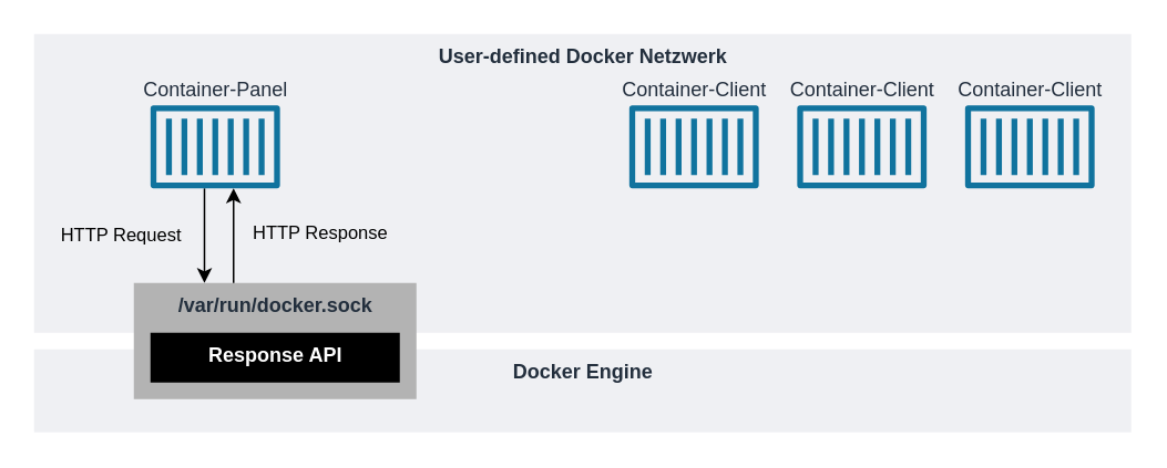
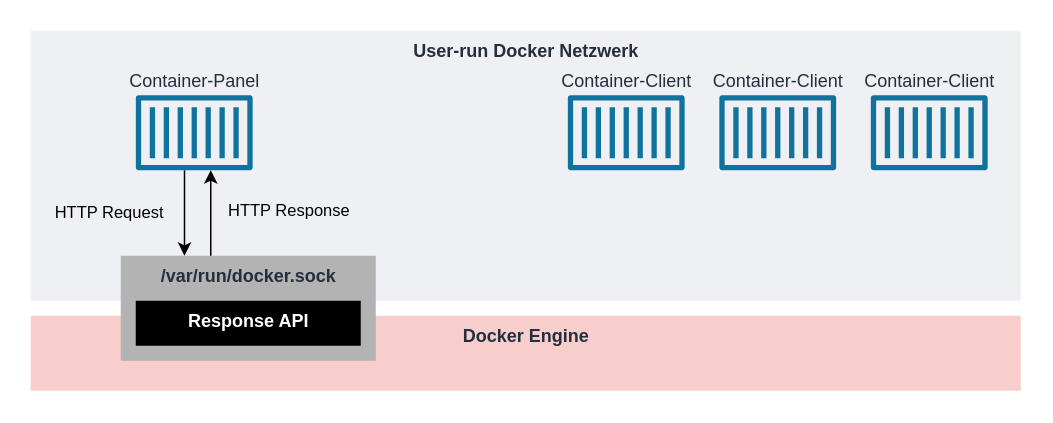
  <mxCell id="0" />
  <mxCell id="1" parent="0" />
- <mxCell id="2" value="&lt;b&gt;User-defined Docker Netzwerk&lt;/b&gt;" style="fillColor=#EFF0F3;strokeColor=none;dashed=0;verticalAlign=top;fontStyle=0;fontColor=#232F3D;labelBackgroundColor=none;html=1;" parent="1" vertex="1"><mxGeometry x="20" y="20" width="660" height="180" as="geometry" /></mxCell>
+ <mxCell id="2" value="&lt;b&gt;User-run Docker Netzwerk&lt;/b&gt;" style="fillColor=#EFF0F3;strokeColor=none;dashed=0;verticalAlign=top;fontStyle=0;fontColor=#232F3D;labelBackgroundColor=none;html=1;" parent="1" vertex="1"><mxGeometry x="20" y="20" width="660" height="180" as="geometry" /></mxCell>
  <mxCell id="3" value="Container-Client" style="outlineConnect=0;fontColor=#232F3E;gradientColor=none;strokeColor=none;dashed=0;verticalLabelPosition=top;verticalAlign=bottom;align=center;html=1;fontSize=12;fontStyle=0;aspect=fixed;pointerEvents=1;shape=mxgraph.aws4.container_1;fillColor=#10739E;labelPosition=center;" parent="1" vertex="1"><mxGeometry x="479" y="63" width="78" height="50" as="geometry" /></mxCell>
  <mxCell id="4" value="Container-Client" style="outlineConnect=0;fontColor=#232F3E;gradientColor=none;strokeColor=none;dashed=0;verticalLabelPosition=top;verticalAlign=bottom;align=center;html=1;fontSize=12;fontStyle=0;aspect=fixed;pointerEvents=1;shape=mxgraph.aws4.container_1;fillColor=#10739E;labelPosition=center;" parent="1" vertex="1"><mxGeometry x="378" y="63" width="78" height="50" as="geometry" /></mxCell>
  <mxCell id="5" value="Container-Client&lt;br&gt;" style="outlineConnect=0;fontColor=#232F3E;gradientColor=none;strokeColor=none;dashed=0;verticalLabelPosition=top;verticalAlign=bottom;align=center;html=1;fontSize=12;fontStyle=0;aspect=fixed;pointerEvents=1;shape=mxgraph.aws4.container_1;fillColor=#10739E;labelPosition=center;" parent="1" vertex="1"><mxGeometry x="580" y="63" width="78" height="50" as="geometry" /></mxCell>
  <mxCell id="6" value="HTTP Request" style="edgeStyle=orthogonalEdgeStyle;rounded=0;orthogonalLoop=1;jettySize=auto;html=1;labelBackgroundColor=none;labelPosition=left;verticalLabelPosition=middle;align=right;verticalAlign=middle;entryX=0.25;entryY=0;entryDx=0;entryDy=0;" parent="1" source="7" target="9" edge="1"><mxGeometry x="-0.017" y="-13" relative="1" as="geometry"><mxPoint x="123" y="176" as="targetPoint" /><Array as="points"><mxPoint x="123" y="141" /></Array><mxPoint as="offset" /></mxGeometry></mxCell>
  <mxCell id="7" value="Container-Panel" style="outlineConnect=0;fontColor=#232F3E;gradientColor=none;strokeColor=none;dashed=0;verticalLabelPosition=top;verticalAlign=bottom;align=center;html=1;fontSize=12;fontStyle=0;aspect=fixed;pointerEvents=1;shape=mxgraph.aws4.container_1;fillColor=#10739E;labelPosition=center;" parent="1" vertex="1"><mxGeometry x="90" y="63" width="78" height="50" as="geometry" /></mxCell>
- <mxCell id="8" value="&lt;b&gt;Docker Engine&lt;/b&gt;" style="fillColor=#EFF0F3;strokeColor=none;dashed=0;verticalAlign=top;fontStyle=0;fontColor=#232F3D;labelBackgroundColor=none;html=1;" parent="1" vertex="1"><mxGeometry x="20" y="210" width="660" height="50" as="geometry" /></mxCell>
+ <mxCell id="8" value="&lt;b&gt;Docker Engine&lt;/b&gt;" style="fillColor=#f8cecc;strokeColor=none;dashed=0;verticalAlign=top;fontStyle=0;fontColor=#232F3D;labelBackgroundColor=none;html=1;" parent="1" vertex="1"><mxGeometry x="20" y="210" width="660" height="50" as="geometry" /></mxCell>
  <mxCell id="9" value="&lt;b&gt;/var/run/docker.sock&lt;/b&gt;" style="strokeColor=none;dashed=0;verticalAlign=top;fontStyle=0;fontColor=#232F3D;labelBackgroundColor=none;html=1;fillColor=#B3B3B3;" parent="1" vertex="1"><mxGeometry x="80" y="170" width="170" height="70" as="geometry" /></mxCell>
  <mxCell id="10" value="HTTP Response" style="edgeStyle=orthogonalEdgeStyle;rounded=0;orthogonalLoop=1;jettySize=auto;html=1;labelPosition=right;verticalLabelPosition=middle;align=left;verticalAlign=middle;labelBackgroundColor=none;" parent="1" source="9" target="7" edge="1"><mxGeometry x="0.052" y="-10" relative="1" as="geometry"><mxPoint x="132.483" y="122.956" as="sourcePoint" /><mxPoint x="132.5" y="250" as="targetPoint" /><Array as="points"><mxPoint x="140" y="160" /><mxPoint x="140" y="160" /></Array><mxPoint as="offset" /></mxGeometry></mxCell>
  <mxCell id="11" value="&lt;b&gt;Response API&lt;/b&gt;" style="strokeColor=none;dashed=0;verticalAlign=top;fontStyle=0;labelBackgroundColor=none;html=1;fontColor=#FFFFFF;fillColor=#000000;" parent="1" vertex="1"><mxGeometry x="90" y="200" width="150" height="30" as="geometry" /></mxCell>
